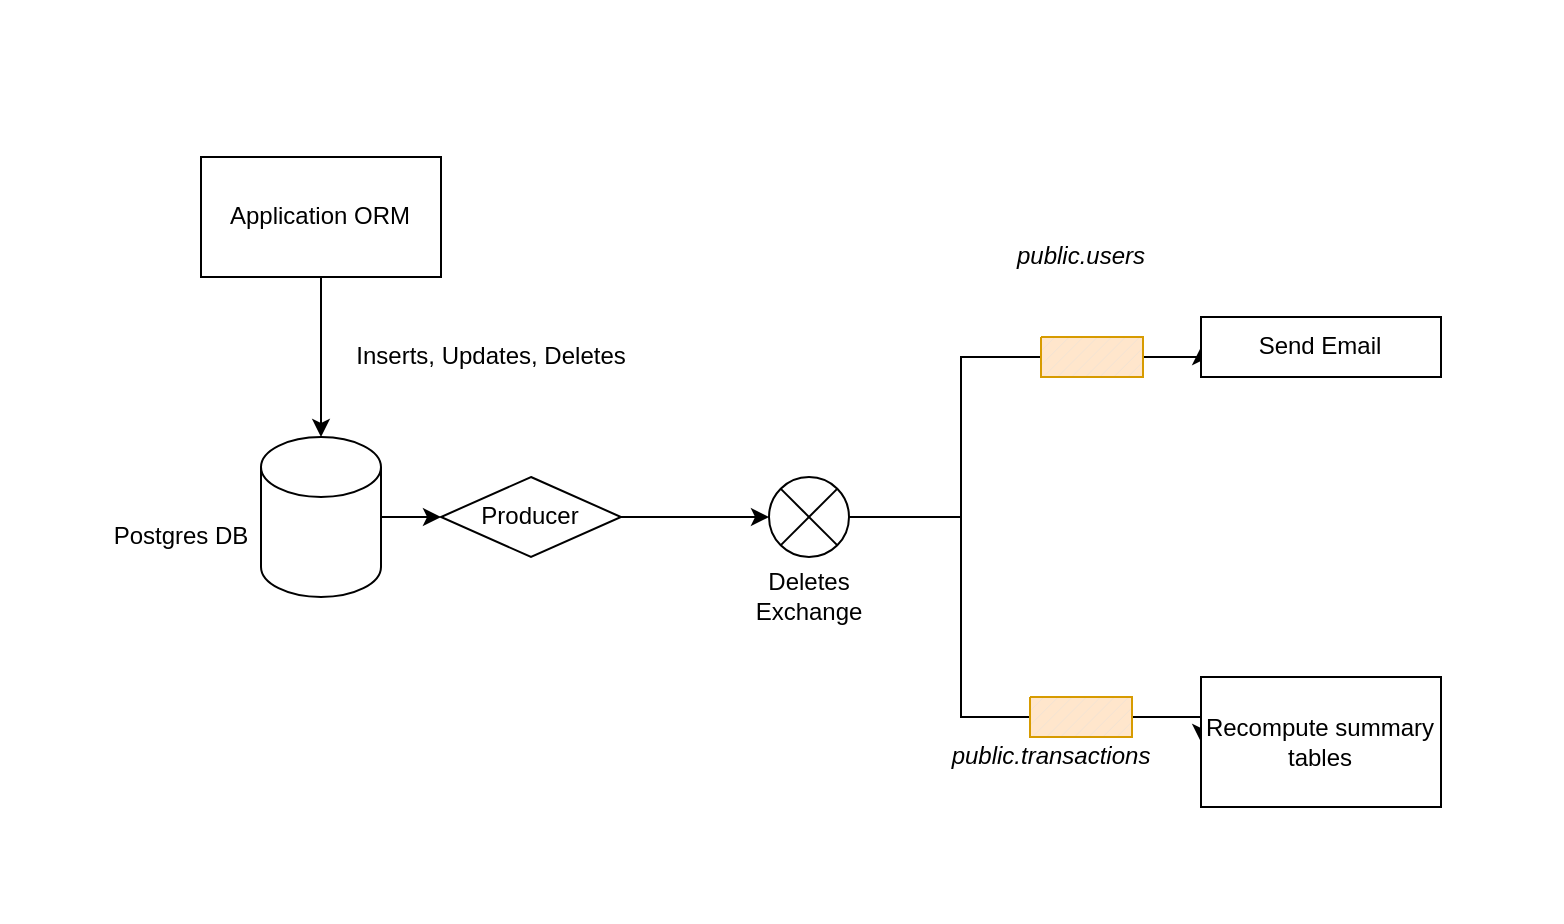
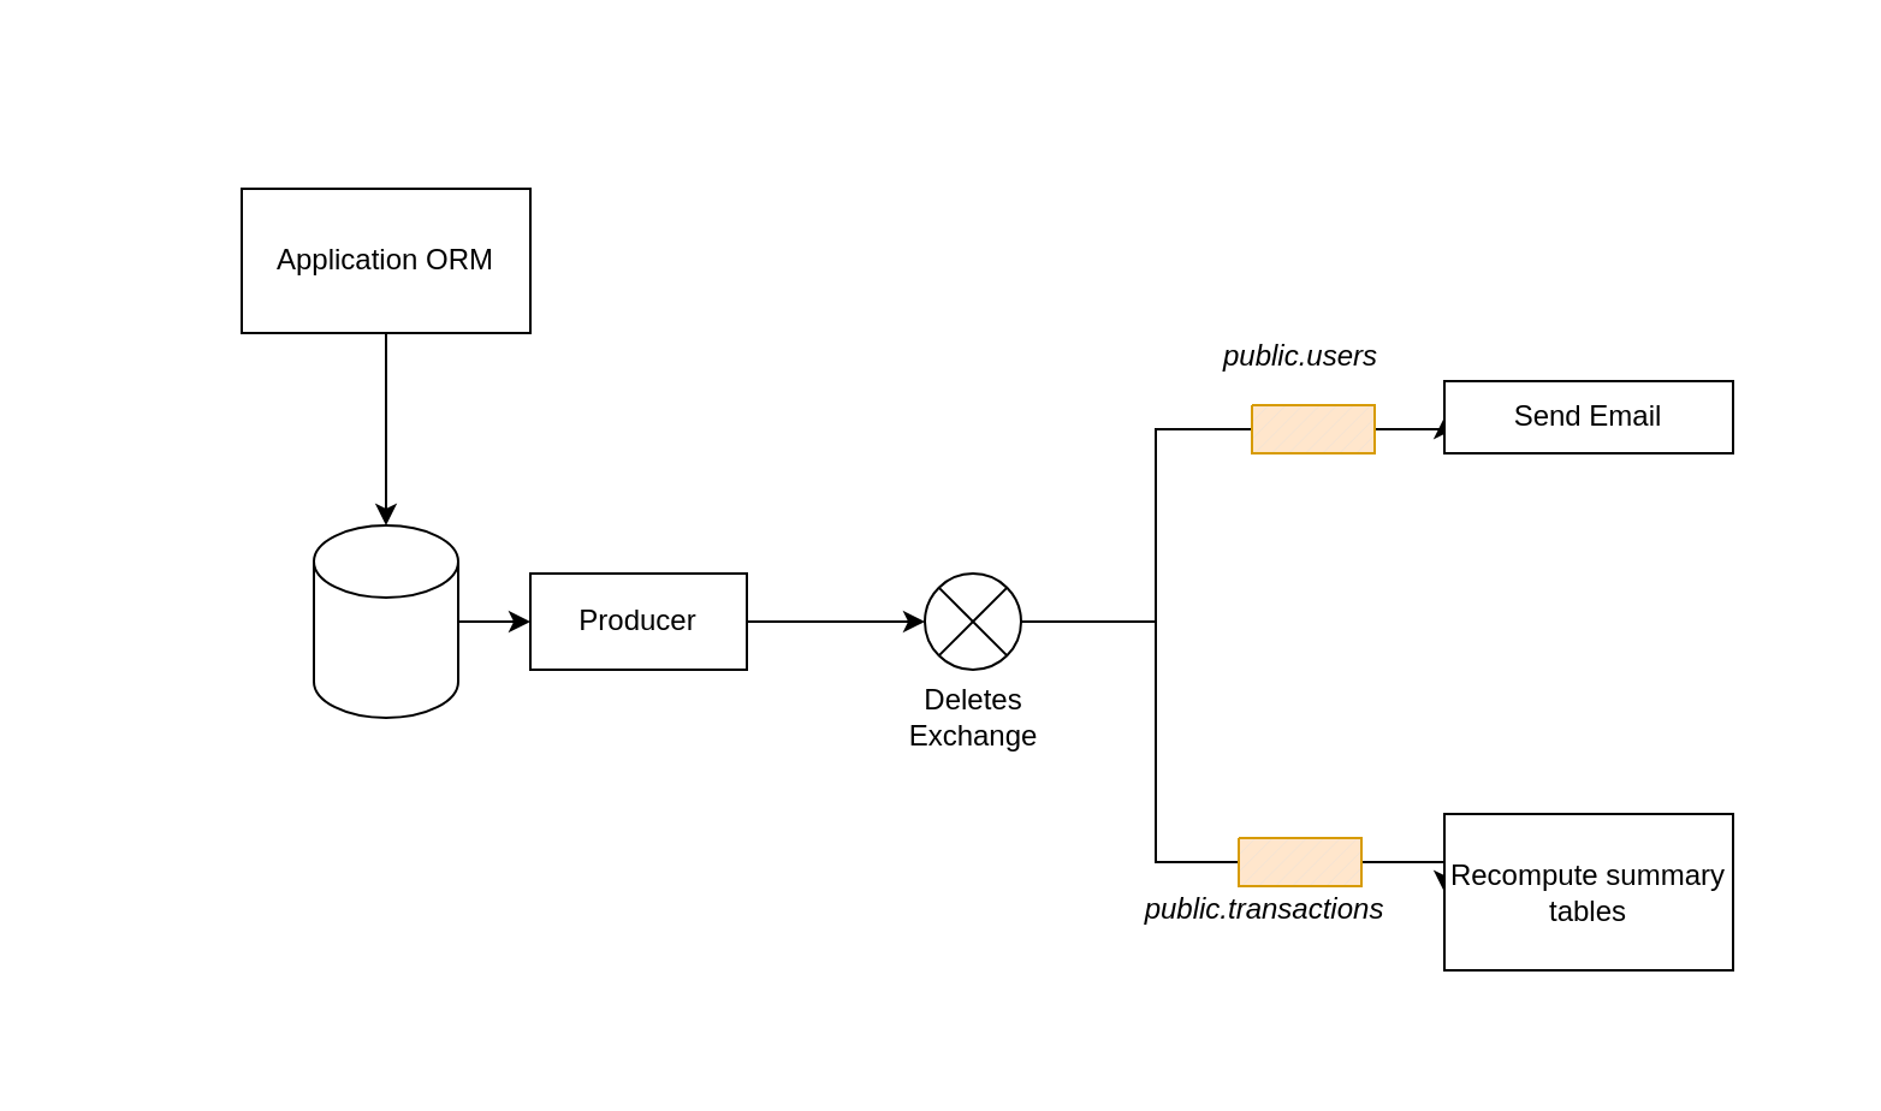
  <mxCell id="0" />
  <mxCell id="1" parent="0" />
  <mxCell id="2" value="" style="verticalLabelPosition=bottom;verticalAlign=top;html=1;shape=mxgraph.basic.rect;fillColor2=none;strokeWidth=1;size=20;indent=5;strokeColor=none;" vertex="1" parent="1"><mxGeometry x="20" y="20" width="740" height="420" as="geometry" /></mxCell>
  <mxCell id="3" style="edgeStyle=orthogonalEdgeStyle;rounded=0;orthogonalLoop=1;jettySize=auto;html=1;entryX=0;entryY=0.5;entryDx=0;entryDy=0;exitX=1;exitY=0.5;exitDx=0;exitDy=0;" edge="1" parent="1" source="13" target="12"><mxGeometry relative="1" as="geometry"><mxPoint x="300" y="258" as="sourcePoint" /></mxGeometry></mxCell>
  <mxCell id="4" style="edgeStyle=orthogonalEdgeStyle;rounded=0;orthogonalLoop=1;jettySize=auto;html=1;exitX=1;exitY=0.5;exitDx=0;exitDy=0;exitPerimeter=0;entryX=0;entryY=0.5;entryDx=0;entryDy=0;" edge="1" parent="1" source="5" target="13"><mxGeometry relative="1" as="geometry" /></mxCell>
  <mxCell id="5" value="" style="shape=cylinder3;whiteSpace=wrap;html=1;boundedLbl=1;backgroundOutline=1;size=15;" vertex="1" parent="1"><mxGeometry x="130" y="218" width="60" height="80" as="geometry" /></mxCell>
- <mxCell id="6" value="Postgres DB" style="text;html=1;resizable=0;autosize=1;align=center;verticalAlign=middle;points=[];fillColor=none;strokeColor=none;rounded=0;" vertex="1" parent="1"><mxGeometry x="50" y="258" width="80" height="20" as="geometry" /></mxCell>
  <mxCell id="7" style="edgeStyle=orthogonalEdgeStyle;rounded=0;orthogonalLoop=1;jettySize=auto;html=1;exitX=0.5;exitY=1;exitDx=0;exitDy=0;entryX=0.5;entryY=0;entryDx=0;entryDy=0;entryPerimeter=0;" edge="1" parent="1" source="8" target="5"><mxGeometry relative="1" as="geometry" /></mxCell>
  <mxCell id="8" value="Application ORM" style="rounded=0;whiteSpace=wrap;html=1;" vertex="1" parent="1"><mxGeometry x="100" y="78" width="120" height="60" as="geometry" /></mxCell>
- <mxCell id="9" value="Inserts, Updates, Deletes" style="text;html=1;resizable=0;autosize=1;align=center;verticalAlign=middle;points=[];fillColor=none;strokeColor=none;rounded=0;" vertex="1" parent="1"><mxGeometry x="170" y="168" width="150" height="20" as="geometry" /></mxCell>
  <mxCell id="10" style="edgeStyle=orthogonalEdgeStyle;rounded=0;orthogonalLoop=1;jettySize=auto;html=1;exitX=1;exitY=0.5;exitDx=0;exitDy=0;entryX=0;entryY=0.5;entryDx=0;entryDy=0;" edge="1" parent="1" source="12" target="14"><mxGeometry relative="1" as="geometry"><Array as="points"><mxPoint x="480" y="258" /><mxPoint x="480" y="178" /></Array></mxGeometry></mxCell>
  <mxCell id="11" style="edgeStyle=orthogonalEdgeStyle;rounded=0;orthogonalLoop=1;jettySize=auto;html=1;exitX=1;exitY=0.5;exitDx=0;exitDy=0;entryX=0;entryY=0.5;entryDx=0;entryDy=0;" edge="1" parent="1" source="12" target="15"><mxGeometry relative="1" as="geometry"><Array as="points"><mxPoint x="480" y="258" /><mxPoint x="480" y="358" /></Array></mxGeometry></mxCell>
  <mxCell id="12" value="" style="shape=sumEllipse;perimeter=ellipsePerimeter;whiteSpace=wrap;html=1;backgroundOutline=1;" vertex="1" parent="1"><mxGeometry x="384" y="238" width="40" height="40" as="geometry" /></mxCell>
- <mxCell id="13" value="Producer" style="rhombus;whiteSpace=wrap;html=1;" vertex="1" parent="1"><mxGeometry x="220" y="238" width="90" height="40" as="geometry" /></mxCell>
+ <mxCell id="13" value="Producer" style="rounded=0;whiteSpace=wrap;html=1;" vertex="1" parent="1"><mxGeometry x="220" y="238" width="90" height="40" as="geometry" /></mxCell>
  <mxCell id="14" value="Send Email" style="rounded=0;whiteSpace=wrap;html=1;" vertex="1" parent="1"><mxGeometry x="600" y="158" width="120" height="30" as="geometry" /></mxCell>
  <mxCell id="15" value="Recompute summary tables" style="rounded=0;whiteSpace=wrap;html=1;" vertex="1" parent="1"><mxGeometry x="600" y="338" width="120" height="65" as="geometry" /></mxCell>
  <mxCell id="16" value="Deletes &lt;br&gt;Exchange" style="text;html=1;resizable=0;autosize=1;align=center;verticalAlign=middle;points=[];fillColor=none;strokeColor=none;rounded=0;" vertex="1" parent="1"><mxGeometry x="369" y="283" width="70" height="30" as="geometry" /></mxCell>
- <mxCell id="17" value="&lt;i&gt;public.users&lt;/i&gt;" style="text;html=1;resizable=0;autosize=1;align=center;verticalAlign=middle;points=[];fillColor=none;strokeColor=none;rounded=0;" vertex="1" parent="1"><mxGeometry x="500" y="118" width="80" height="20" as="geometry" /></mxCell>
+ <mxCell id="17" value="&lt;i&gt;public.users&lt;/i&gt;" style="text;html=1;resizable=0;autosize=1;align=center;verticalAlign=middle;points=[];fillColor=none;strokeColor=none;rounded=0;" vertex="1" parent="1"><mxGeometry x="500" y="138" width="80" height="20" as="geometry" /></mxCell>
  <mxCell id="18" value="&lt;i&gt;public.transactions&lt;/i&gt;" style="text;html=1;resizable=0;autosize=1;align=center;verticalAlign=middle;points=[];fillColor=none;strokeColor=none;rounded=0;" vertex="1" parent="1"><mxGeometry x="470" y="368" width="110" height="20" as="geometry" /></mxCell>
  <mxCell id="19" value="" style="verticalLabelPosition=bottom;verticalAlign=top;html=1;shape=mxgraph.basic.patternFillRect;fillStyle=diag;step=5;fillStrokeWidth=0.2;fillStrokeColor=#dddddd;fillColor=#ffe6cc;strokeColor=#d79b00;" vertex="1" parent="1"><mxGeometry x="520" y="168" width="51" height="20" as="geometry" /></mxCell>
  <mxCell id="20" value="" style="verticalLabelPosition=bottom;verticalAlign=top;html=1;shape=mxgraph.basic.patternFillRect;fillStyle=diag;step=5;fillStrokeWidth=0.2;fillStrokeColor=#dddddd;fillColor=#ffe6cc;strokeColor=#d79b00;" vertex="1" parent="1"><mxGeometry x="514.5" y="348" width="51" height="20" as="geometry" /></mxCell>
